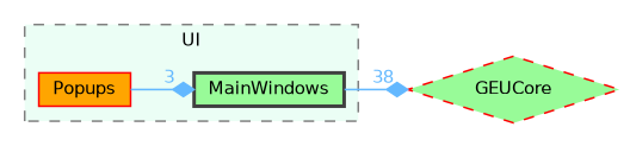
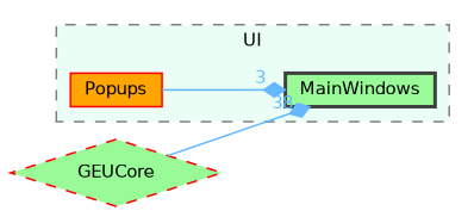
  digraph {
    compound=true
    rankdir=LR
    node [color=red fillcolor=palegreen fontname=Helvetica fontsize=10 shape=box]
    edge [arrowhead=diamond color=steelblue1 fontcolor=steelblue1 fontname=Helvetica fontsize=10 labeldistance=1.5 labelfontname=Helvetica labelfontsize=10]
    n1 [fillcolor=orange height=0.2 label=Popups style=filled width=0.4]
    n2 [color=grey25 height=0.2 label=MainWindows style="filled,bold" width=0.4]
    n3 [height=0.2 label=GEUCore shape=diamond style="filled,dashed" width=0.4]
    subgraph cluster_1 {
      bgcolor="#ebfef5"
      fontname=Helvetica
      fontsize=10
      label=UI
      pencolor=grey50
      style="filled,dashed"
      n1
      n2
    }
    n1 -> n2 [headlabel=3]
-   n2 -> n3 [headlabel=38]
+   n3 -> n2 [headlabel=38]
  }
